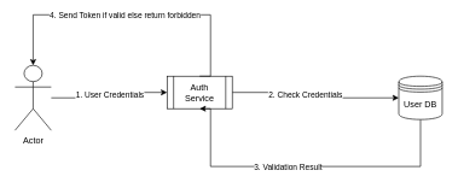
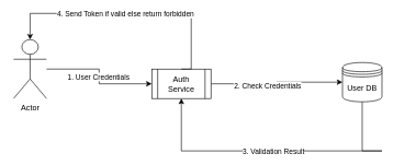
  <mxCell id="0" />
  <mxCell id="1" parent="0" />
  <mxCell id="2" style="edgeStyle=orthogonalEdgeStyle;rounded=0;orthogonalLoop=1;jettySize=auto;html=1;" edge="1" parent="1" source="4" target="7"><mxGeometry relative="1" as="geometry" /></mxCell>
  <mxCell id="3" value="1. User Credentials" style="edgeLabel;html=1;align=center;verticalAlign=middle;resizable=0;points=[];" vertex="1" connectable="0" parent="2"><mxGeometry y="-1" relative="1" as="geometry"><mxPoint x="-1" as="offset" /></mxGeometry></mxCell>
- <mxCell id="4" value="Actor" style="shape=umlActor;verticalLabelPosition=bottom;verticalAlign=top;html=1;outlineConnect=0;" vertex="1" parent="1"><mxGeometry x="20" y="90" width="50" height="90" as="geometry" /></mxCell>
+ <mxCell id="4" value="Actor" style="shape=umlActor;verticalLabelPosition=bottom;verticalAlign=top;html=1;outlineConnect=0;" vertex="1" parent="1"><mxGeometry x="20" y="60" width="50" height="90" as="geometry" /></mxCell>
  <mxCell id="5" style="edgeStyle=orthogonalEdgeStyle;rounded=0;orthogonalLoop=1;jettySize=auto;html=1;entryX=0;entryY=0.5;entryDx=0;entryDy=0;" edge="1" parent="1" source="7" target="10"><mxGeometry relative="1" as="geometry" /></mxCell>
  <mxCell id="6" value="2. Check Credentials" style="edgeLabel;html=1;align=center;verticalAlign=middle;resizable=0;points=[];" vertex="1" connectable="0" parent="5"><mxGeometry x="-0.157" y="-3" relative="1" as="geometry"><mxPoint as="offset" /></mxGeometry></mxCell>
  <mxCell id="7" value="Auth&lt;br&gt;Service" style="shape=process;whiteSpace=wrap;html=1;backgroundOutline=1;" vertex="1" parent="1"><mxGeometry x="230" y="105" width="90" height="45" as="geometry" /></mxCell>
  <mxCell id="8" style="edgeStyle=orthogonalEdgeStyle;rounded=0;orthogonalLoop=1;jettySize=auto;html=1;exitX=0.5;exitY=1;exitDx=0;exitDy=0;entryX=0.5;entryY=1;entryDx=0;entryDy=0;" edge="1" parent="1" source="10" target="7"><mxGeometry relative="1" as="geometry"><Array as="points"><mxPoint x="580" y="230" /><mxPoint x="290" y="230" /></Array></mxGeometry></mxCell>
  <mxCell id="9" value="3. Validation Result" style="edgeLabel;html=1;align=center;verticalAlign=middle;resizable=0;points=[];" vertex="1" connectable="0" parent="8"><mxGeometry x="0.105" relative="1" as="geometry"><mxPoint as="offset" /></mxGeometry></mxCell>
- <mxCell id="10" value="User DB" style="shape=datastore;whiteSpace=wrap;html=1;" vertex="1" parent="1"><mxGeometry x="550" y="105" width="60" height="60" as="geometry" /></mxCell>
+ <mxCell id="10" value="User DB" style="shape=datastore;whiteSpace=wrap;html=1;" vertex="1" parent="1"><mxGeometry x="520" y="95" width="60" height="60" as="geometry" /></mxCell>
  <mxCell id="11" style="edgeStyle=orthogonalEdgeStyle;rounded=0;orthogonalLoop=1;jettySize=auto;html=1;exitX=0.5;exitY=0;exitDx=0;exitDy=0;entryX=0.5;entryY=0;entryDx=0;entryDy=0;entryPerimeter=0;" edge="1" parent="1" source="7" target="4"><mxGeometry relative="1" as="geometry"><Array as="points"><mxPoint x="290" y="20" /><mxPoint x="45" y="20" /></Array></mxGeometry></mxCell>
  <mxCell id="12" value="4. Send Token if valid else return forbidden" style="edgeLabel;html=1;align=center;verticalAlign=middle;resizable=0;points=[];" vertex="1" connectable="0" parent="11"><mxGeometry x="0.2" relative="1" as="geometry"><mxPoint x="30" as="offset" /></mxGeometry></mxCell>
